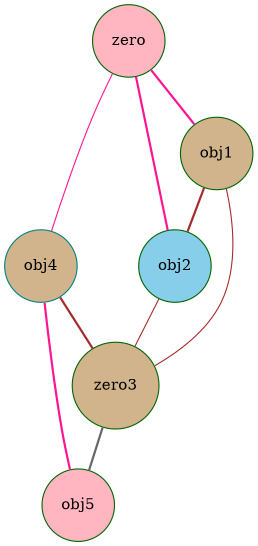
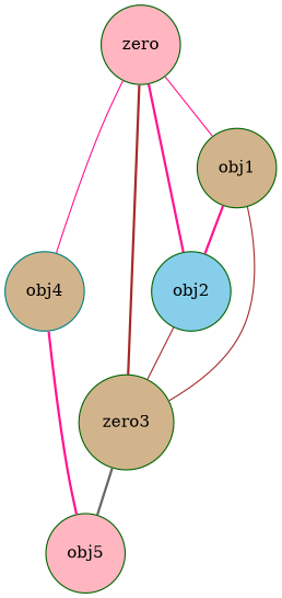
  graph {
    fontname="DejaVu Serif"
    node [color=darkgreen fillcolor=tan fontname="DejaVu Serif" shape=circle style=filled]
    edge [color=deeppink fontname="DejaVu Serif" style=bold]
    zero [fillcolor=lightpink width=0.3]
    obj4 [color=teal width=0.3]
    n3 [label=zero3 width=0.3]
    obj2 [fillcolor=skyblue width=0.3]
    obj1 [width=0.3]
    obj5 [fillcolor=lightpink width=0.3]
    zero -- obj4 [style=solid]
-   obj4 -- n3 [color=brown]
+   zero -- n3 [color=brown]
    zero -- obj2
-   zero -- obj1
+   zero -- obj1 [style=solid]
    obj4 -- obj5
    n3 -- obj5 [color=gray40]
    obj2 -- n3 [color=brown style=solid]
    obj1 -- n3 [color=brown style=solid]
-   obj1 -- obj2 [color=brown]
+   obj1 -- obj2
  }
